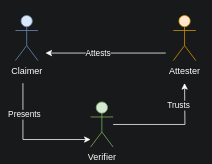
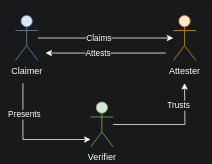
  <mxCell id="0" />
  <mxCell id="1" parent="0" />
+ <mxCell id="2" value="" style="edgeStyle=orthogonalEdgeStyle;rounded=0;orthogonalLoop=1;jettySize=auto;html=1;labelBackgroundColor=none;fontColor=#FFFFFF;strokeColor=#FFFFFF;" edge="1" parent="1" source="4" target="7"><mxGeometry relative="1" as="geometry" /></mxCell>
+ <mxCell id="3" value="Claims" style="edgeLabel;html=1;align=center;verticalAlign=middle;resizable=0;points=[];labelBackgroundColor=#18191a;fontColor=#FFFFFF;" connectable="0" vertex="1" parent="2"><mxGeometry x="-0.111" y="1" relative="1" as="geometry"><mxPoint as="offset" /></mxGeometry></mxCell>
  <mxCell id="4" value="&lt;font color=&quot;#ffffff&quot;&gt;Claimer&lt;/font&gt;" style="shape=umlActor;verticalLabelPosition=bottom;verticalAlign=top;html=1;outlineConnect=0;fillColor=#dae8fc;strokeColor=#6c8ebf;" vertex="1" parent="1"><mxGeometry x="20" y="20" width="30" height="60" as="geometry" /></mxCell>
  <mxCell id="5" style="edgeStyle=orthogonalEdgeStyle;rounded=0;orthogonalLoop=1;jettySize=auto;html=1;labelBackgroundColor=none;fontColor=#FFFFFF;strokeColor=#FFFFFF;" edge="1" parent="1"><mxGeometry relative="1" as="geometry"><mxPoint x="60" y="70" as="targetPoint" /><mxPoint x="220" y="70" as="sourcePoint" /></mxGeometry></mxCell>
  <mxCell id="6" value="Attests" style="edgeLabel;html=1;align=center;verticalAlign=middle;resizable=0;points=[];labelBackgroundColor=#18191a;fontColor=#FFFFFF;" connectable="0" vertex="1" parent="5"><mxGeometry x="0.138" relative="1" as="geometry"><mxPoint as="offset" /></mxGeometry></mxCell>
  <mxCell id="7" value="&lt;font color=&quot;#ffffff&quot;&gt;Attester&lt;/font&gt;" style="shape=umlActor;verticalLabelPosition=bottom;verticalAlign=top;html=1;outlineConnect=0;fillColor=#ffe6cc;strokeColor=#d79b00;" vertex="1" parent="1"><mxGeometry x="230" y="20" width="30" height="60" as="geometry" /></mxCell>
  <mxCell id="8" style="edgeStyle=orthogonalEdgeStyle;rounded=0;orthogonalLoop=1;jettySize=auto;html=1;labelBackgroundColor=none;fontColor=#FFFFFF;strokeColor=#FFFFFF;" edge="1" parent="1" source="12"><mxGeometry relative="1" as="geometry"><mxPoint x="245" y="110" as="targetPoint" /></mxGeometry></mxCell>
  <mxCell id="9" value="Trusts" style="edgeLabel;html=1;align=center;verticalAlign=middle;resizable=0;points=[];labelBackgroundColor=#18191A;fontColor=#FFFFFF;" connectable="0" vertex="1" parent="8"><mxGeometry x="0.129" y="1" relative="1" as="geometry"><mxPoint x="1" y="-25" as="offset" /></mxGeometry></mxCell>
  <mxCell id="10" style="edgeStyle=orthogonalEdgeStyle;rounded=0;orthogonalLoop=1;jettySize=auto;html=1;startArrow=classic;startFill=1;endArrow=none;endFill=0;labelBackgroundColor=none;fontColor=#FFFFFF;strokeColor=#FFFFFF;" edge="1" parent="1" source="12"><mxGeometry relative="1" as="geometry"><mxPoint x="30" y="110" as="targetPoint" /><Array as="points"><mxPoint x="30" y="185" /></Array></mxGeometry></mxCell>
  <mxCell id="11" value="Presents" style="edgeLabel;html=1;align=center;verticalAlign=middle;resizable=0;points=[];labelBackgroundColor=#18191a;fontColor=#FFFFFF;" connectable="0" vertex="1" parent="10"><mxGeometry x="0.286" y="-1" relative="1" as="geometry"><mxPoint y="-18" as="offset" /></mxGeometry></mxCell>
  <mxCell id="12" value="&lt;font color=&quot;#ffffff&quot;&gt;Verifier&lt;/font&gt;" style="shape=umlActor;verticalLabelPosition=bottom;verticalAlign=top;html=1;outlineConnect=0;fillColor=#d5e8d4;strokeColor=#82b366;" vertex="1" parent="1"><mxGeometry x="120" y="135" width="30" height="60" as="geometry" /></mxCell>
